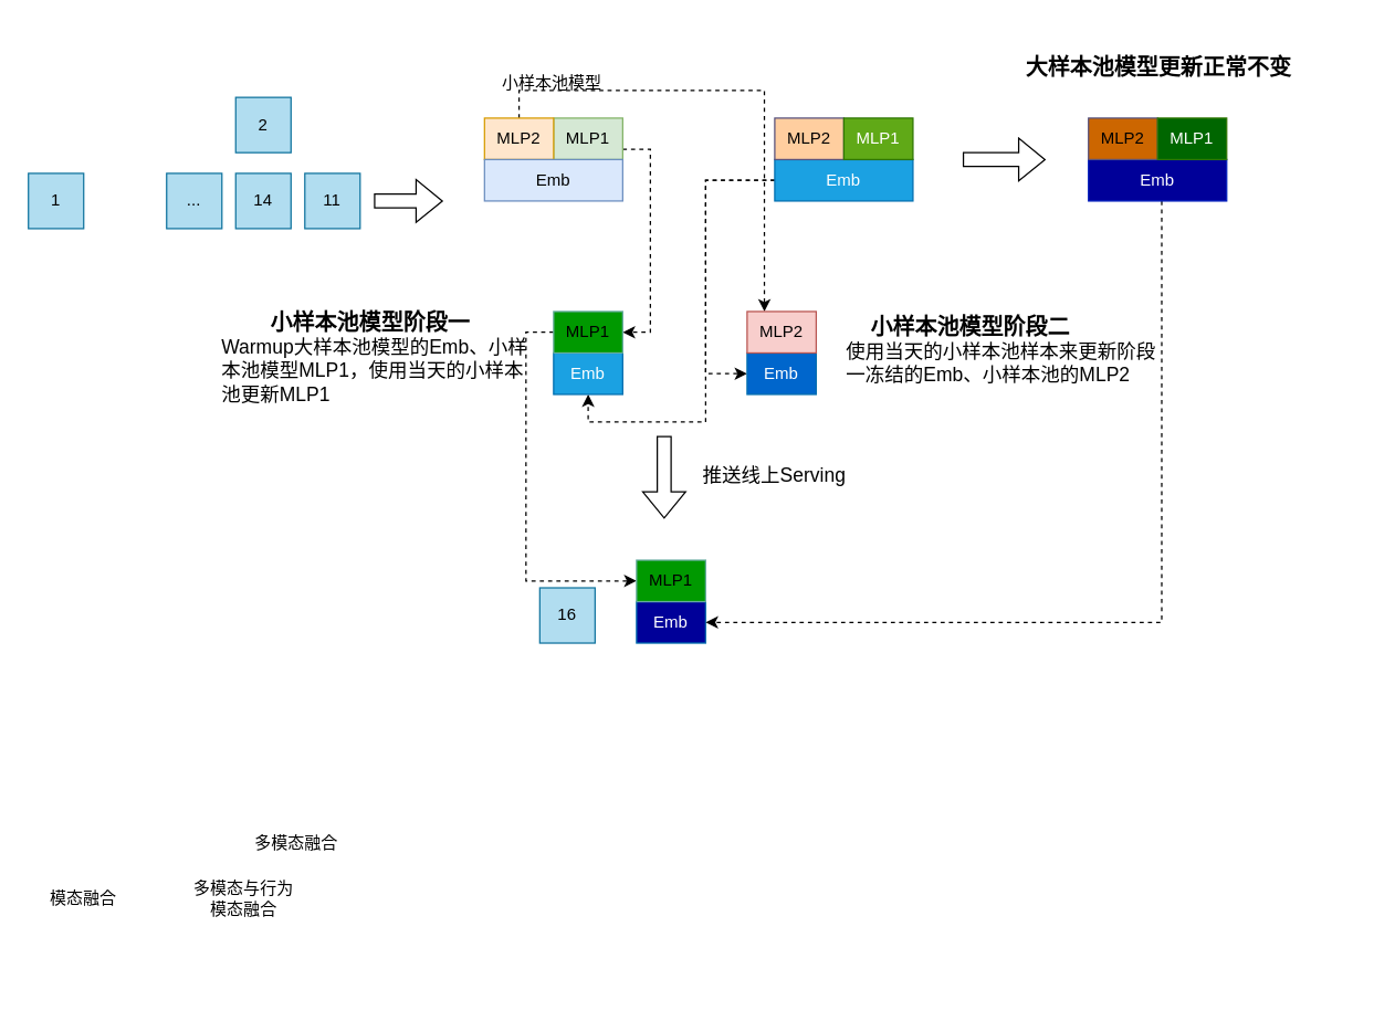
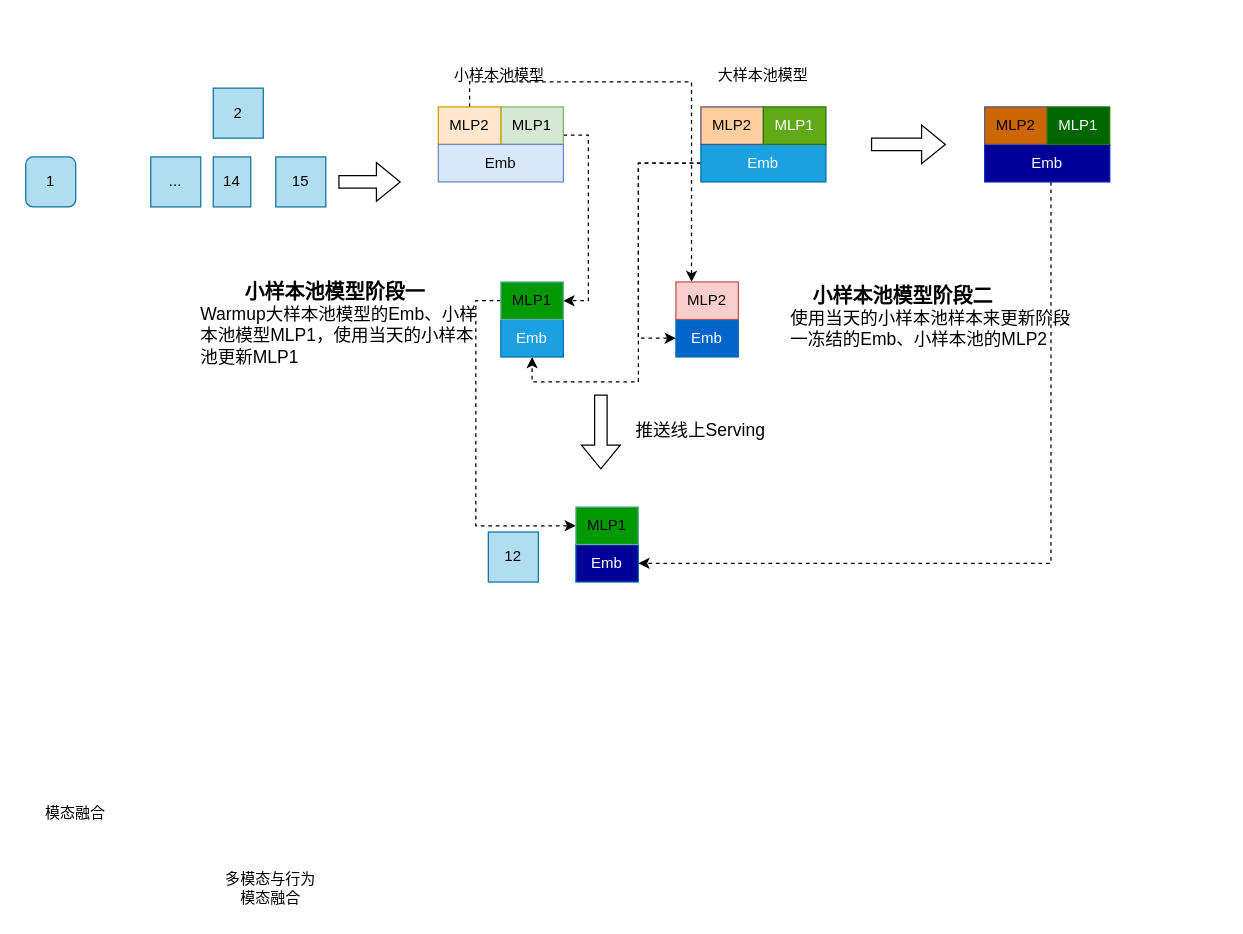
  <mxCell id="0" />
  <mxCell id="1" parent="0" />
- <mxCell id="2" value="1" style="whiteSpace=wrap;html=1;aspect=fixed;fillColor=#b1ddf0;strokeColor=#10739e;" parent="1" vertex="1"><mxGeometry x="20" y="125" width="40" height="40" as="geometry" /></mxCell>
+ <mxCell id="2" value="1" style="whiteSpace=wrap;html=1;aspect=fixed;fillColor=#b1ddf0;strokeColor=#10739e;rounded=1;" parent="1" vertex="1"><mxGeometry x="20" y="125" width="40" height="40" as="geometry" /></mxCell>
  <mxCell id="3" value="2" style="whiteSpace=wrap;html=1;aspect=fixed;fillColor=#b1ddf0;strokeColor=#10739e;" parent="1" vertex="1"><mxGeometry x="170" y="70" width="40" height="40" as="geometry" /></mxCell>
  <mxCell id="4" value="..." style="whiteSpace=wrap;html=1;aspect=fixed;fillColor=#b1ddf0;strokeColor=#10739e;" parent="1" vertex="1"><mxGeometry x="120" y="125" width="40" height="40" as="geometry" /></mxCell>
- <mxCell id="5" value="14" style="whiteSpace=wrap;html=1;aspect=fixed;fillColor=#b1ddf0;strokeColor=#10739e;" parent="1" vertex="1"><mxGeometry x="170" y="125" width="40" height="40" as="geometry" /></mxCell>
- <mxCell id="6" value="11" style="whiteSpace=wrap;html=1;aspect=fixed;fillColor=#b1ddf0;strokeColor=#10739e;" parent="1" vertex="1"><mxGeometry x="220" y="125" width="40" height="40" as="geometry" /></mxCell>
+ <mxCell id="5" value="14" style="whiteSpace=wrap;html=1;aspect=fixed;fillColor=#b1ddf0;strokeColor=#10739e;" parent="1" vertex="1"><mxGeometry x="170" y="125" width="30" height="40" as="geometry" /></mxCell>
+ <mxCell id="6" value="15" style="whiteSpace=wrap;html=1;aspect=fixed;fillColor=#b1ddf0;strokeColor=#10739e;" parent="1" vertex="1"><mxGeometry x="220" y="125" width="40" height="40" as="geometry" /></mxCell>
  <mxCell id="7" style="edgeStyle=orthogonalEdgeStyle;rounded=0;orthogonalLoop=1;jettySize=auto;html=1;entryX=1;entryY=0.5;entryDx=0;entryDy=0;exitX=1;exitY=0.75;exitDx=0;exitDy=0;dashed=1;" parent="1" source="8" target="23" edge="1"><mxGeometry relative="1" as="geometry" /></mxCell>
  <mxCell id="8" value="MLP1" style="rounded=0;whiteSpace=wrap;html=1;fillColor=#d5e8d4;strokeColor=#82b366;" parent="1" vertex="1"><mxGeometry x="400" y="85" width="50" height="30" as="geometry" /></mxCell>
  <mxCell id="9" style="edgeStyle=orthogonalEdgeStyle;rounded=0;orthogonalLoop=1;jettySize=auto;html=1;entryX=0.25;entryY=0;entryDx=0;entryDy=0;dashed=1;" parent="1" source="10" target="27" edge="1"><mxGeometry relative="1" as="geometry"><Array as="points"><mxPoint x="375" y="65" /><mxPoint x="553" y="65" /></Array></mxGeometry></mxCell>
  <mxCell id="10" value="MLP2" style="rounded=0;whiteSpace=wrap;html=1;fillColor=#ffe6cc;strokeColor=#d79b00;" parent="1" vertex="1"><mxGeometry x="350" y="85" width="50" height="30" as="geometry" /></mxCell>
  <mxCell id="11" value="Emb" style="rounded=0;whiteSpace=wrap;html=1;fillColor=#dae8fc;strokeColor=#6c8ebf;" parent="1" vertex="1"><mxGeometry x="350" y="115" width="100" height="30" as="geometry" /></mxCell>
  <mxCell id="12" value="&lt;font style=&quot;font-size: 14px;&quot;&gt;推送线上Serving&lt;/font&gt;" style="text;html=1;strokeColor=none;fillColor=none;align=center;verticalAlign=middle;whiteSpace=wrap;rounded=0;" parent="1" vertex="1"><mxGeometry x="500" y="329" width="120" height="30" as="geometry" /></mxCell>
  <mxCell id="13" style="edgeStyle=orthogonalEdgeStyle;rounded=0;orthogonalLoop=1;jettySize=auto;html=1;entryX=0;entryY=0.5;entryDx=0;entryDy=0;dashed=1;" parent="1" source="15" target="26" edge="1"><mxGeometry relative="1" as="geometry"><Array as="points"><mxPoint x="510" y="130" /><mxPoint x="510" y="270" /></Array></mxGeometry></mxCell>
  <mxCell id="14" style="edgeStyle=orthogonalEdgeStyle;rounded=0;orthogonalLoop=1;jettySize=auto;html=1;entryX=0.5;entryY=1;entryDx=0;entryDy=0;dashed=1;" parent="1" source="15" target="21" edge="1"><mxGeometry relative="1" as="geometry"><Array as="points"><mxPoint x="510" y="130" /><mxPoint x="510" y="305" /><mxPoint x="425" y="305" /></Array></mxGeometry></mxCell>
  <mxCell id="15" value="Emb" style="rounded=0;whiteSpace=wrap;html=1;fillColor=#1ba1e2;strokeColor=#006EAF;fontColor=#ffffff;" parent="1" vertex="1"><mxGeometry x="560" y="115" width="100" height="30" as="geometry" /></mxCell>
  <mxCell id="16" value="MLP2" style="rounded=0;whiteSpace=wrap;html=1;fillColor=#FFCE9F;strokeColor=#56517e;" parent="1" vertex="1"><mxGeometry x="560" y="85" width="50" height="30" as="geometry" /></mxCell>
  <mxCell id="17" value="MLP1" style="rounded=0;whiteSpace=wrap;html=1;fillColor=#60a917;strokeColor=#2D7600;fontColor=#ffffff;" parent="1" vertex="1"><mxGeometry x="610" y="85" width="50" height="30" as="geometry" /></mxCell>
  <mxCell id="18" value="" style="shape=flexArrow;endArrow=classic;html=1;rounded=0;" parent="1" edge="1"><mxGeometry width="50" height="50" relative="1" as="geometry"><mxPoint x="270" y="145" as="sourcePoint" /><mxPoint x="320" y="145" as="targetPoint" /></mxGeometry></mxCell>
  <mxCell id="19" value="小样本池模型" style="text;html=1;strokeColor=none;fillColor=none;align=center;verticalAlign=middle;whiteSpace=wrap;rounded=0;" parent="1" vertex="1"><mxGeometry x="354" y="45" width="90" height="30" as="geometry" /></mxCell>
+ <mxCell id="20" value="大样本池模型" style="text;html=1;strokeColor=none;fillColor=none;align=center;verticalAlign=middle;whiteSpace=wrap;rounded=0;" parent="1" vertex="1"><mxGeometry x="565" y="45" width="90" height="30" as="geometry" /></mxCell>
  <mxCell id="21" value="Emb" style="rounded=0;whiteSpace=wrap;html=1;fillColor=#1ba1e2;strokeColor=#006EAF;fontColor=#ffffff;" parent="1" vertex="1"><mxGeometry x="400" y="255" width="50" height="30" as="geometry" /></mxCell>
  <mxCell id="22" style="edgeStyle=orthogonalEdgeStyle;rounded=0;orthogonalLoop=1;jettySize=auto;html=1;entryX=0;entryY=0.5;entryDx=0;entryDy=0;dashed=1;" parent="1" source="23" target="29" edge="1"><mxGeometry relative="1" as="geometry"><Array as="points"><mxPoint x="380" y="240" /><mxPoint x="380" y="420" /></Array></mxGeometry></mxCell>
  <mxCell id="23" value="MLP1" style="rounded=0;whiteSpace=wrap;html=1;fillColor=#009900;strokeColor=#67AB9F;" parent="1" vertex="1"><mxGeometry x="400" y="225" width="50" height="30" as="geometry" /></mxCell>
  <mxCell id="24" value="&lt;font style=&quot;&quot;&gt;&lt;b style=&quot;&quot;&gt;&lt;font style=&quot;font-size: 16px;&quot;&gt;&lt;span style=&quot;white-space: pre;&quot;&gt;&#09;&lt;/span&gt;小样本池模型阶段一&lt;/font&gt;&lt;/b&gt;&lt;br&gt;&lt;span style=&quot;font-size: 14px;&quot;&gt;Warmup大样本池模型的Emb、小样本池模型MLP1，使用当天的小样本池更新MLP1&lt;/span&gt;&lt;/font&gt;" style="text;html=1;strokeColor=none;fillColor=none;align=left;verticalAlign=middle;whiteSpace=wrap;rounded=0;" parent="1" vertex="1"><mxGeometry x="158" y="230" width="232" height="55" as="geometry" /></mxCell>
- <mxCell id="25" value="&lt;span style=&quot;font-size: 16px;&quot;&gt;&lt;b&gt;大样本池模型更新正常不变&lt;/b&gt;&lt;/span&gt;" style="text;html=1;strokeColor=none;fillColor=none;align=left;verticalAlign=middle;whiteSpace=wrap;rounded=0;" parent="1" vertex="1"><mxGeometry x="740" y="20" width="232" height="55" as="geometry" /></mxCell>
  <mxCell id="26" value="Emb" style="rounded=0;whiteSpace=wrap;html=1;fillColor=#0066CC;strokeColor=#006EAF;fontColor=#ffffff;" parent="1" vertex="1"><mxGeometry x="540" y="255" width="50" height="30" as="geometry" /></mxCell>
  <mxCell id="27" value="MLP2" style="rounded=0;whiteSpace=wrap;html=1;fillColor=#f8cecc;strokeColor=#b85450;" parent="1" vertex="1"><mxGeometry x="540" y="225" width="50" height="30" as="geometry" /></mxCell>
  <mxCell id="28" value="Emb" style="rounded=0;whiteSpace=wrap;html=1;fillColor=#000099;strokeColor=#006EAF;fontColor=#ffffff;" parent="1" vertex="1"><mxGeometry x="460" y="435" width="50" height="30" as="geometry" /></mxCell>
  <mxCell id="29" value="MLP1" style="rounded=0;whiteSpace=wrap;html=1;fillColor=#009900;strokeColor=#67AB9F;" parent="1" vertex="1"><mxGeometry x="460" y="405" width="50" height="30" as="geometry" /></mxCell>
  <mxCell id="30" value="" style="shape=flexArrow;endArrow=classic;html=1;rounded=0;" parent="1" edge="1"><mxGeometry width="50" height="50" relative="1" as="geometry"><mxPoint x="480" y="315" as="sourcePoint" /><mxPoint x="480" y="375" as="targetPoint" /></mxGeometry></mxCell>
- <mxCell id="31" value="&lt;font style=&quot;&quot;&gt;&lt;b style=&quot;&quot;&gt;&lt;font style=&quot;font-size: 16px;&quot;&gt;&lt;span style=&quot;&quot;&gt;&lt;span style=&quot;white-space: pre;&quot;&gt;&amp;nbsp;&amp;nbsp;&amp;nbsp;&amp;nbsp;&lt;/span&gt;&lt;/span&gt;小样本池模型阶段二&lt;/font&gt;&lt;/b&gt;&lt;br&gt;&lt;font style=&quot;font-size: 14px;&quot;&gt;使用当天的小样本池样本来更新阶段一冻结的Emb、小样本池的MLP2&lt;/font&gt;&lt;br&gt;&lt;/font&gt;" style="text;html=1;strokeColor=none;fillColor=none;align=left;verticalAlign=middle;whiteSpace=wrap;rounded=0;" parent="1" vertex="1"><mxGeometry x="610" y="225" width="232" height="55" as="geometry" /></mxCell>
- <mxCell id="32" value="16" style="whiteSpace=wrap;html=1;aspect=fixed;fillColor=#b1ddf0;strokeColor=#10739e;" parent="1" vertex="1"><mxGeometry x="390" y="425" width="40" height="40" as="geometry" /></mxCell>
+ <mxCell id="31" value="&lt;font style=&quot;&quot;&gt;&lt;b style=&quot;&quot;&gt;&lt;font style=&quot;font-size: 16px;&quot;&gt;&lt;span style=&quot;&quot;&gt;&lt;span style=&quot;white-space: pre;&quot;&gt;&amp;nbsp;&amp;nbsp;&amp;nbsp;&amp;nbsp;&lt;/span&gt;&lt;/span&gt;小样本池模型阶段二&lt;/font&gt;&lt;/b&gt;&lt;br&gt;&lt;font style=&quot;font-size: 14px;&quot;&gt;使用当天的小样本池样本来更新阶段一冻结的Emb、小样本池的MLP2&lt;/font&gt;&lt;br&gt;&lt;/font&gt;" style="text;html=1;strokeColor=none;fillColor=none;align=left;verticalAlign=middle;whiteSpace=wrap;rounded=0;" parent="1" vertex="1"><mxGeometry x="630" y="225" width="232" height="55" as="geometry" /></mxCell>
+ <mxCell id="32" value="12" style="whiteSpace=wrap;html=1;aspect=fixed;fillColor=#b1ddf0;strokeColor=#10739e;" parent="1" vertex="1"><mxGeometry x="390" y="425" width="40" height="40" as="geometry" /></mxCell>
  <mxCell id="33" style="edgeStyle=orthogonalEdgeStyle;rounded=0;orthogonalLoop=1;jettySize=auto;html=1;entryX=1;entryY=0.5;entryDx=0;entryDy=0;dashed=1;" parent="1" source="34" target="28" edge="1"><mxGeometry relative="1" as="geometry"><Array as="points"><mxPoint x="840" y="450" /></Array></mxGeometry></mxCell>
  <mxCell id="34" value="Emb" style="rounded=0;whiteSpace=wrap;html=1;fillColor=#000099;strokeColor=#001DBC;fontColor=#ffffff;" parent="1" vertex="1"><mxGeometry x="787" y="115" width="100" height="30" as="geometry" /></mxCell>
  <mxCell id="35" value="MLP2" style="rounded=0;whiteSpace=wrap;html=1;fillColor=#CC6600;strokeColor=#56517e;" parent="1" vertex="1"><mxGeometry x="787" y="85" width="50" height="30" as="geometry" /></mxCell>
  <mxCell id="36" value="MLP1" style="rounded=0;whiteSpace=wrap;html=1;fillColor=#006600;strokeColor=#2D7600;fontColor=#ffffff;" parent="1" vertex="1"><mxGeometry x="837" y="85" width="50" height="30" as="geometry" /></mxCell>
  <mxCell id="37" value="" style="shape=flexArrow;endArrow=classic;html=1;rounded=0;" parent="1" edge="1"><mxGeometry width="50" height="50" relative="1" as="geometry"><mxPoint x="696" y="115" as="sourcePoint" /><mxPoint x="756" y="115" as="targetPoint" /></mxGeometry></mxCell>
  <mxCell id="38" value="模态融合" style="text;html=1;align=center;verticalAlign=middle;whiteSpace=wrap;rounded=0;" parent="1" vertex="1"><mxGeometry x="30" y="635" width="60" height="30" as="geometry" /></mxCell>
- <mxCell id="39" value="多模态融合" style="text;html=1;align=center;verticalAlign=middle;whiteSpace=wrap;rounded=0;" parent="1" vertex="1"><mxGeometry x="158" y="595" width="112" height="30" as="geometry" /></mxCell>
- <mxCell id="40" value="多模态与行为&lt;br&gt;模态融合" style="text;html=1;align=center;verticalAlign=middle;whiteSpace=wrap;rounded=0;" parent="1" vertex="1"><mxGeometry x="120" y="635" width="112" height="30" as="geometry" /></mxCell>
+ <mxCell id="40" value="多模态与行为&lt;br&gt;模态融合" style="text;html=1;align=center;verticalAlign=middle;whiteSpace=wrap;rounded=0;" parent="1" vertex="1"><mxGeometry x="160" y="695" width="112" height="30" as="geometry" /></mxCell>
